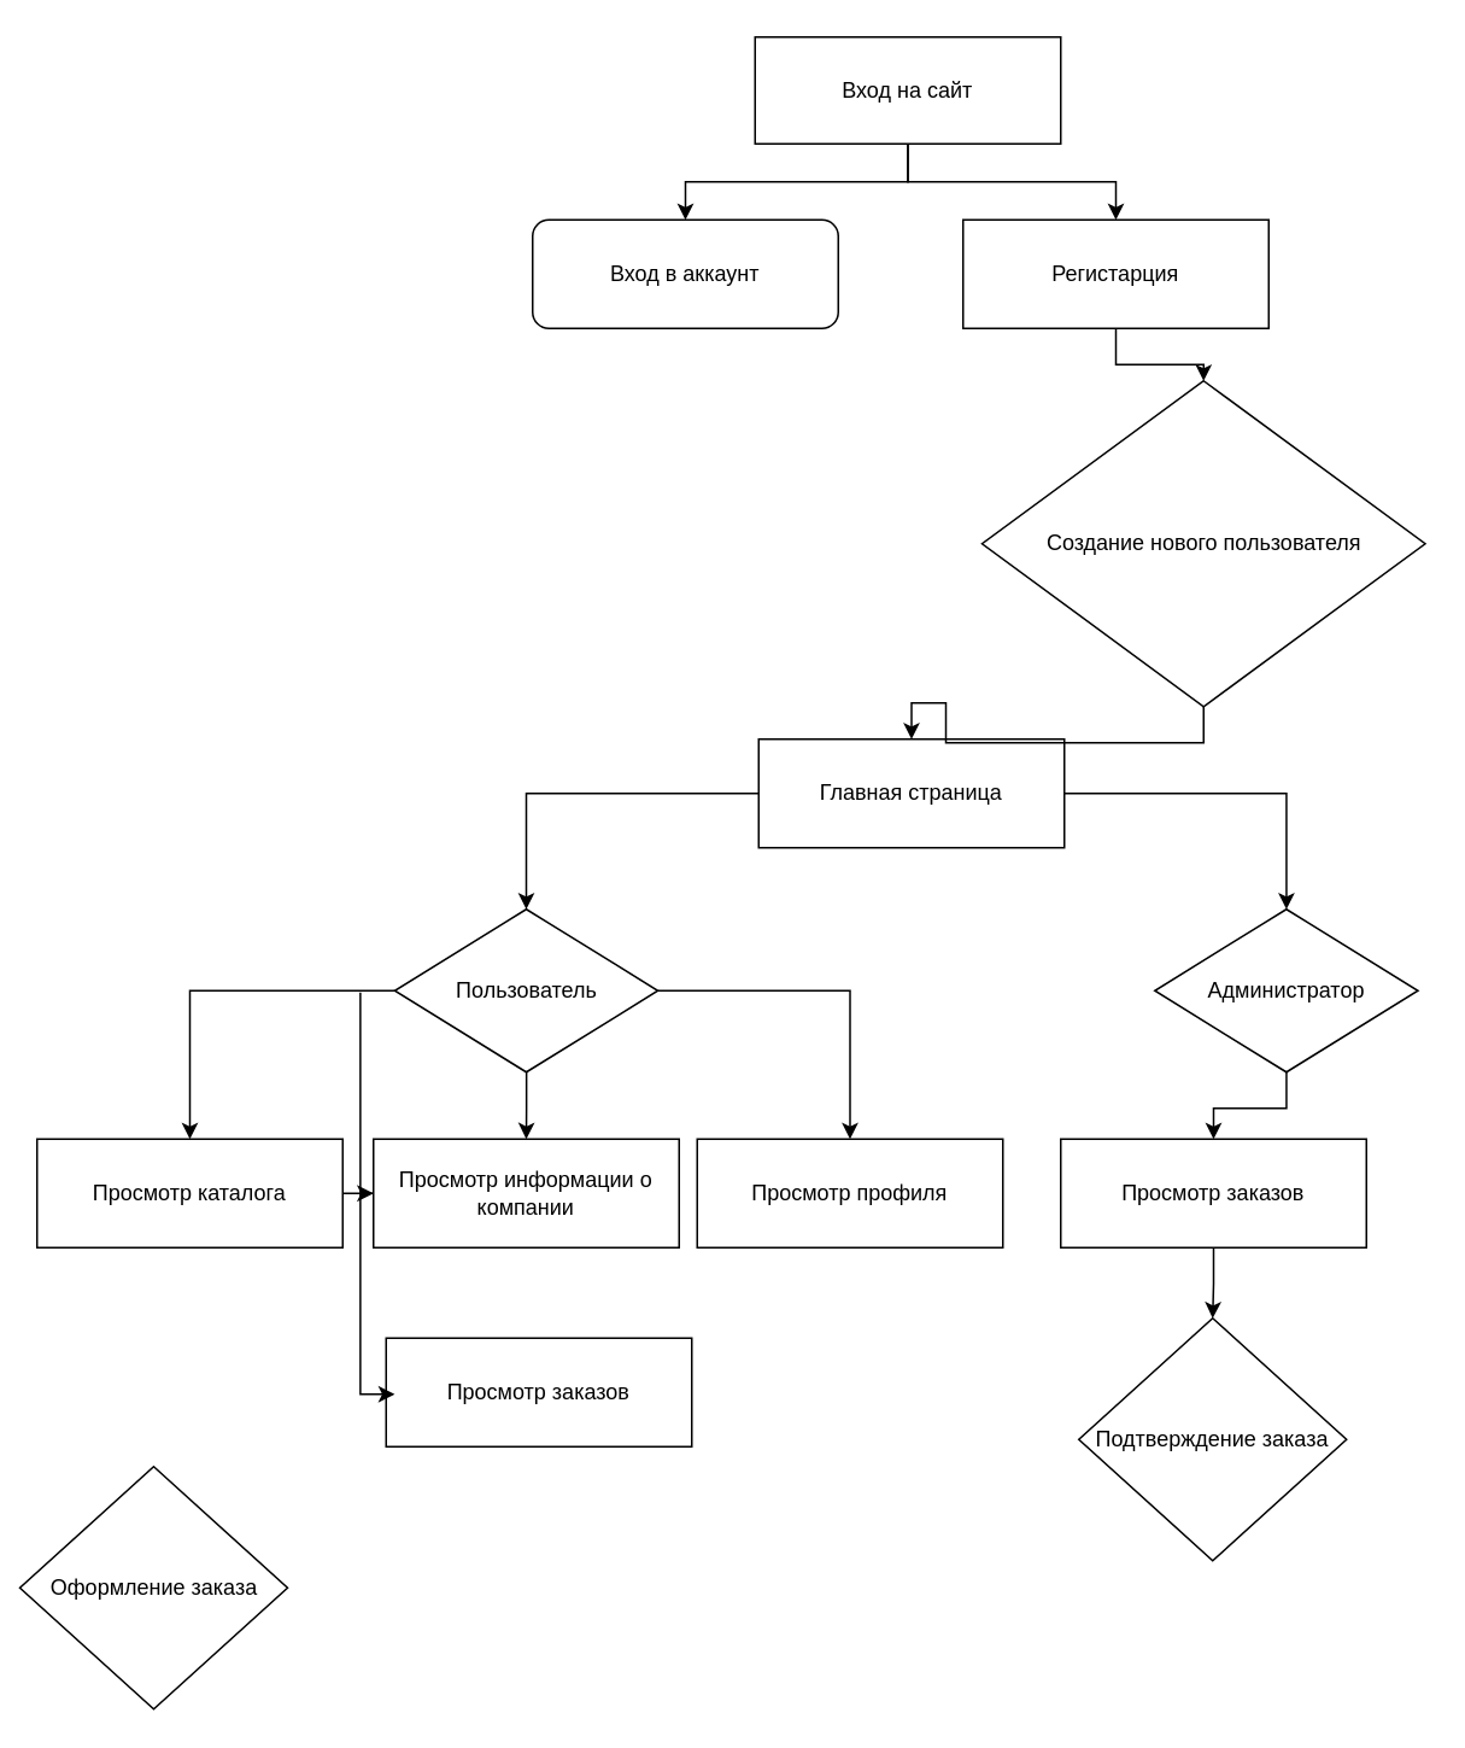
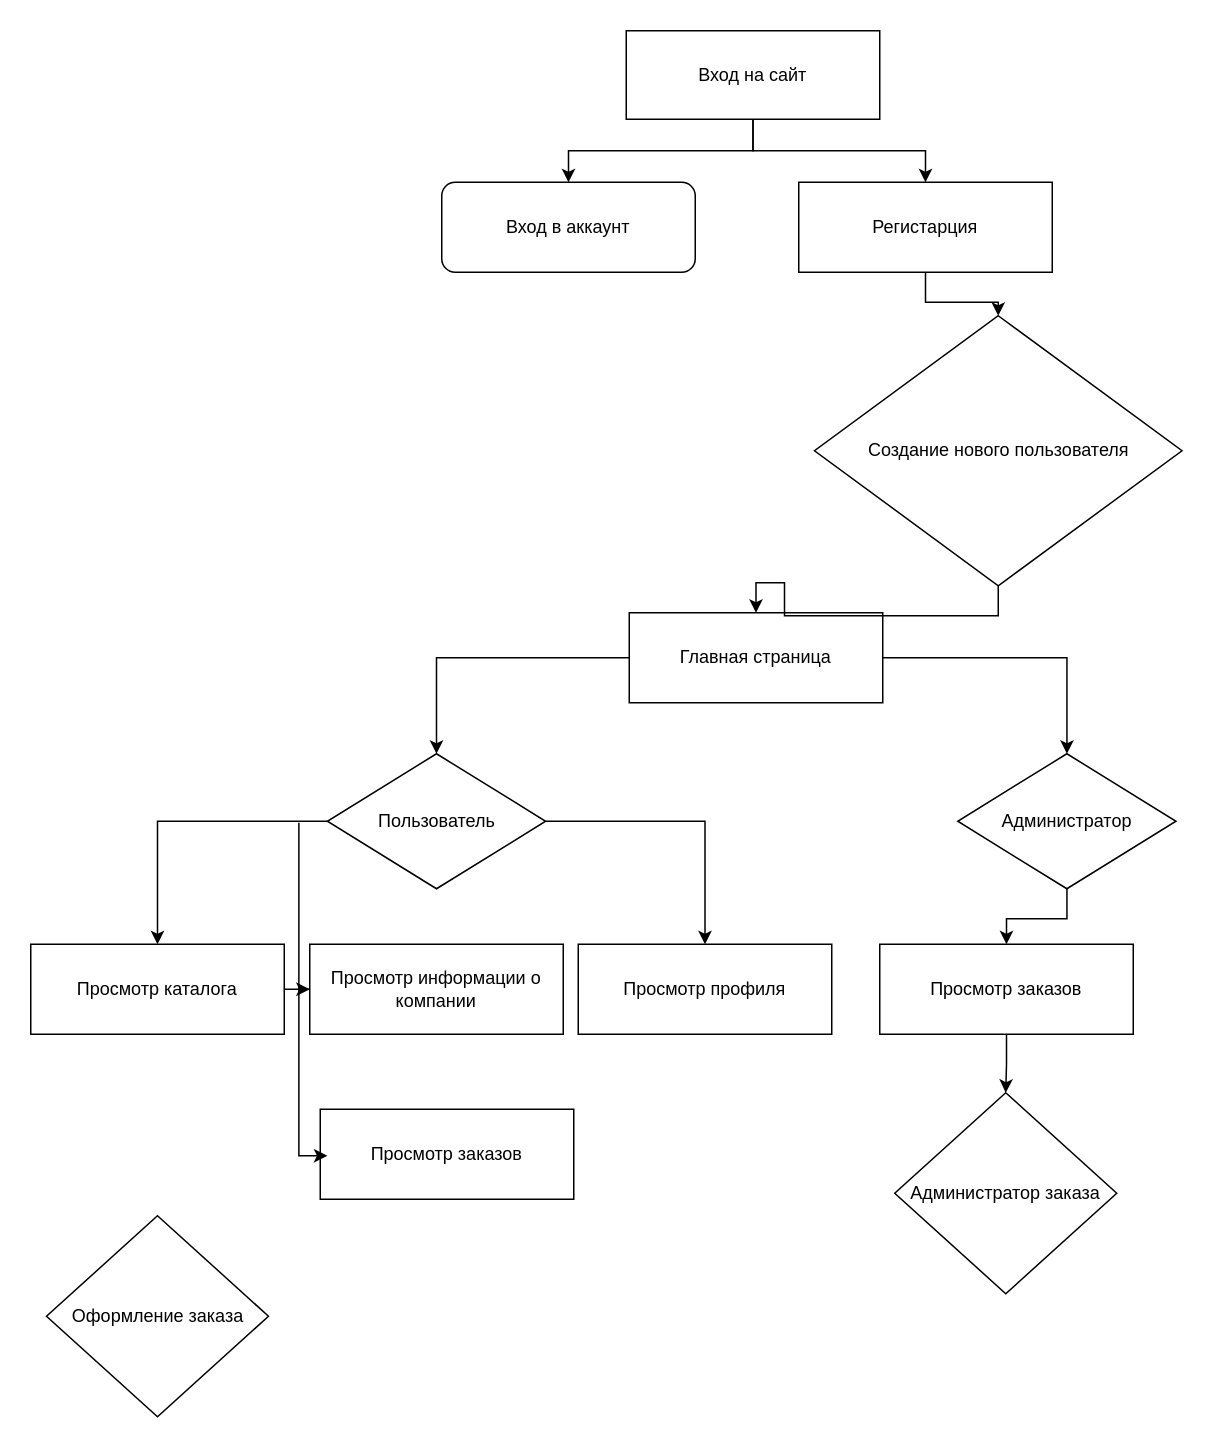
  <mxCell id="0" />
  <mxCell id="1" parent="0" />
  <mxCell id="2" style="edgeStyle=orthogonalEdgeStyle;rounded=0;orthogonalLoop=1;jettySize=auto;html=1;" parent="1" source="4" target="8" edge="1"><mxGeometry relative="1" as="geometry" /></mxCell>
  <mxCell id="3" style="edgeStyle=orthogonalEdgeStyle;rounded=0;orthogonalLoop=1;jettySize=auto;html=1;" parent="1" source="4" target="10" edge="1"><mxGeometry relative="1" as="geometry" /></mxCell>
  <mxCell id="4" value="Вход на сайт" style="rounded=0;whiteSpace=wrap;html=1;" parent="1" vertex="1"><mxGeometry x="417" y="20" width="169" height="59" as="geometry" /></mxCell>
  <mxCell id="5" style="edgeStyle=orthogonalEdgeStyle;rounded=0;orthogonalLoop=1;jettySize=auto;html=1;entryX=0.5;entryY=0;entryDx=0;entryDy=0;" parent="1" source="7" target="16" edge="1"><mxGeometry relative="1" as="geometry" /></mxCell>
  <mxCell id="6" style="edgeStyle=orthogonalEdgeStyle;rounded=0;orthogonalLoop=1;jettySize=auto;html=1;" parent="1" source="7" target="23" edge="1"><mxGeometry relative="1" as="geometry" /></mxCell>
  <mxCell id="7" value="Главная страница" style="rounded=0;whiteSpace=wrap;html=1;" parent="1" vertex="1"><mxGeometry x="419" y="408" width="169" height="60" as="geometry" /></mxCell>
  <mxCell id="8" value="Вход в аккаунт" style="whiteSpace=wrap;html=1;rounded=1;" parent="1" vertex="1"><mxGeometry x="294" y="121" width="169" height="60" as="geometry" /></mxCell>
  <mxCell id="9" style="edgeStyle=orthogonalEdgeStyle;rounded=0;orthogonalLoop=1;jettySize=auto;html=1;entryX=0.5;entryY=0;entryDx=0;entryDy=0;" parent="1" source="10" target="12" edge="1"><mxGeometry relative="1" as="geometry" /></mxCell>
  <mxCell id="10" value="Регистарция" style="rounded=0;whiteSpace=wrap;html=1;" parent="1" vertex="1"><mxGeometry x="532" y="121" width="169" height="60" as="geometry" /></mxCell>
  <mxCell id="11" style="edgeStyle=orthogonalEdgeStyle;rounded=0;orthogonalLoop=1;jettySize=auto;html=1;" parent="1" source="12" target="7" edge="1"><mxGeometry relative="1" as="geometry" /></mxCell>
  <mxCell id="12" value="Создание нового пользователя" style="rhombus;whiteSpace=wrap;html=1;" parent="1" vertex="1"><mxGeometry x="542.5" y="210" width="245" height="180" as="geometry" /></mxCell>
  <mxCell id="13" style="edgeStyle=orthogonalEdgeStyle;rounded=0;orthogonalLoop=1;jettySize=auto;html=1;" parent="1" source="16" target="18" edge="1"><mxGeometry relative="1" as="geometry" /></mxCell>
- <mxCell id="14" style="edgeStyle=orthogonalEdgeStyle;rounded=0;orthogonalLoop=1;jettySize=auto;html=1;" parent="1" source="16" target="19" edge="1"><mxGeometry relative="1" as="geometry" /></mxCell>
  <mxCell id="15" style="edgeStyle=orthogonalEdgeStyle;rounded=0;orthogonalLoop=1;jettySize=auto;html=1;" parent="1" source="16" target="20" edge="1"><mxGeometry relative="1" as="geometry" /></mxCell>
  <mxCell id="16" value="Пользователь" style="rhombus;whiteSpace=wrap;html=1;" parent="1" vertex="1"><mxGeometry x="217.75" y="502" width="145.5" height="90" as="geometry" /></mxCell>
  <mxCell id="17" style="edgeStyle=orthogonalEdgeStyle;rounded=0;orthogonalLoop=1;jettySize=auto;html=1;" parent="1" source="18" target="19" edge="1"><mxGeometry relative="1" as="geometry" /></mxCell>
  <mxCell id="18" value="Просмотр каталога" style="rounded=0;whiteSpace=wrap;html=1;" parent="1" vertex="1"><mxGeometry x="20" y="629" width="169" height="60" as="geometry" /></mxCell>
  <mxCell id="19" value="Просмотр информации о компании" style="rounded=0;whiteSpace=wrap;html=1;" parent="1" vertex="1"><mxGeometry x="206" y="629" width="169" height="60" as="geometry" /></mxCell>
  <mxCell id="20" value="Просмотр профиля" style="rounded=0;whiteSpace=wrap;html=1;" parent="1" vertex="1"><mxGeometry x="385" y="629" width="169" height="60" as="geometry" /></mxCell>
- <mxCell id="21" value="Оформление заказа" style="rhombus;whiteSpace=wrap;html=1;" parent="1" vertex="1"><mxGeometry x="10.5" y="810" width="148" height="134" as="geometry" /></mxCell>
+ <mxCell id="21" value="Оформление заказа" style="rhombus;whiteSpace=wrap;html=1;" parent="1" vertex="1"><mxGeometry x="30.5" y="810" width="148" height="134" as="geometry" /></mxCell>
  <mxCell id="22" style="edgeStyle=orthogonalEdgeStyle;rounded=0;orthogonalLoop=1;jettySize=auto;html=1;" parent="1" source="23" target="25" edge="1"><mxGeometry relative="1" as="geometry" /></mxCell>
  <mxCell id="23" value="Администратор" style="rhombus;whiteSpace=wrap;html=1;" parent="1" vertex="1"><mxGeometry x="638" y="502" width="145.5" height="90" as="geometry" /></mxCell>
  <mxCell id="24" style="edgeStyle=orthogonalEdgeStyle;rounded=0;orthogonalLoop=1;jettySize=auto;html=1;" parent="1" source="25" target="26" edge="1"><mxGeometry relative="1" as="geometry" /></mxCell>
  <mxCell id="25" value="Просмотр заказов" style="rounded=0;whiteSpace=wrap;html=1;" parent="1" vertex="1"><mxGeometry x="586" y="629" width="169" height="60" as="geometry" /></mxCell>
- <mxCell id="26" value="Подтверждение заказа" style="rhombus;whiteSpace=wrap;html=1;" parent="1" vertex="1"><mxGeometry x="596" y="728" width="148" height="134" as="geometry" /></mxCell>
+ <mxCell id="26" value="Администратор заказа" style="rhombus;whiteSpace=wrap;html=1;" parent="1" vertex="1"><mxGeometry x="596" y="728" width="148" height="134" as="geometry" /></mxCell>
  <mxCell id="27" value="Просмотр заказов&lt;br&gt;" style="rounded=0;whiteSpace=wrap;html=1;" parent="1" vertex="1"><mxGeometry x="213" y="739" width="169" height="60" as="geometry" /></mxCell>
  <mxCell id="28" value="" style="endArrow=classic;html=1;rounded=0;entryX=0;entryY=0.5;entryDx=0;entryDy=0;" parent="1" edge="1"><mxGeometry width="50" height="50" relative="1" as="geometry"><mxPoint x="198.75" y="548" as="sourcePoint" /><mxPoint x="217.75" y="770" as="targetPoint" /><Array as="points"><mxPoint x="198.75" y="770" /></Array></mxGeometry></mxCell>
